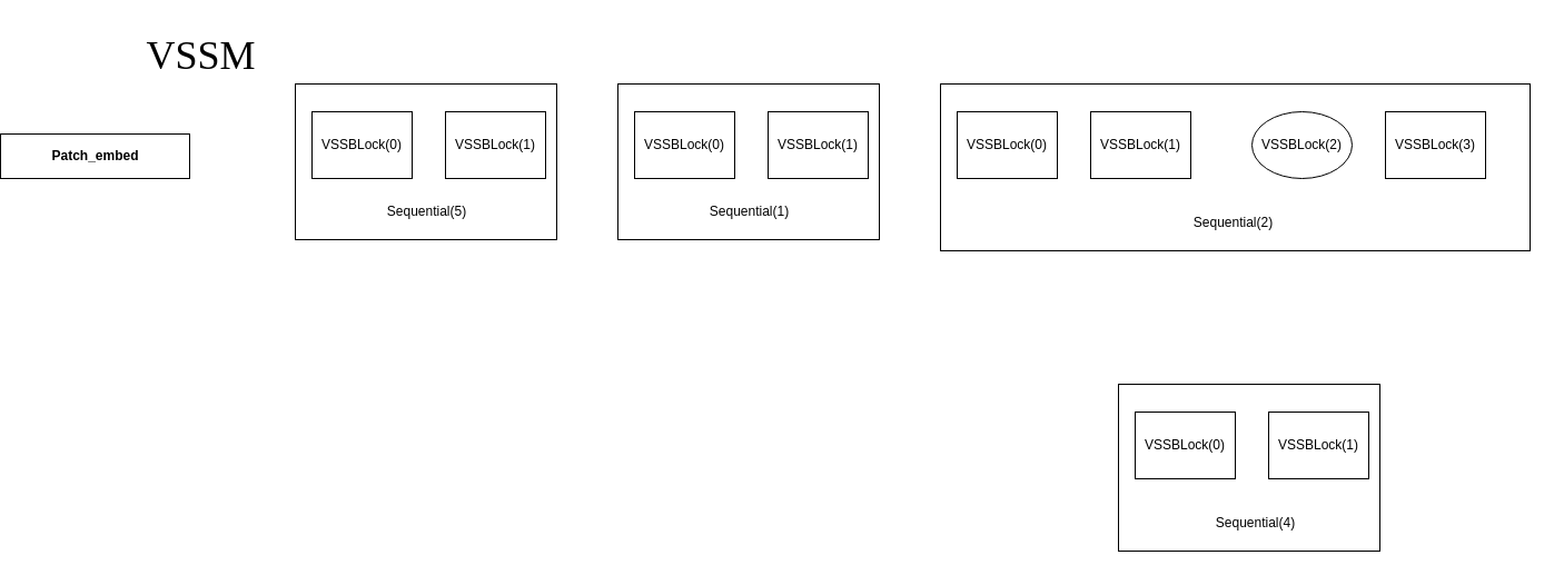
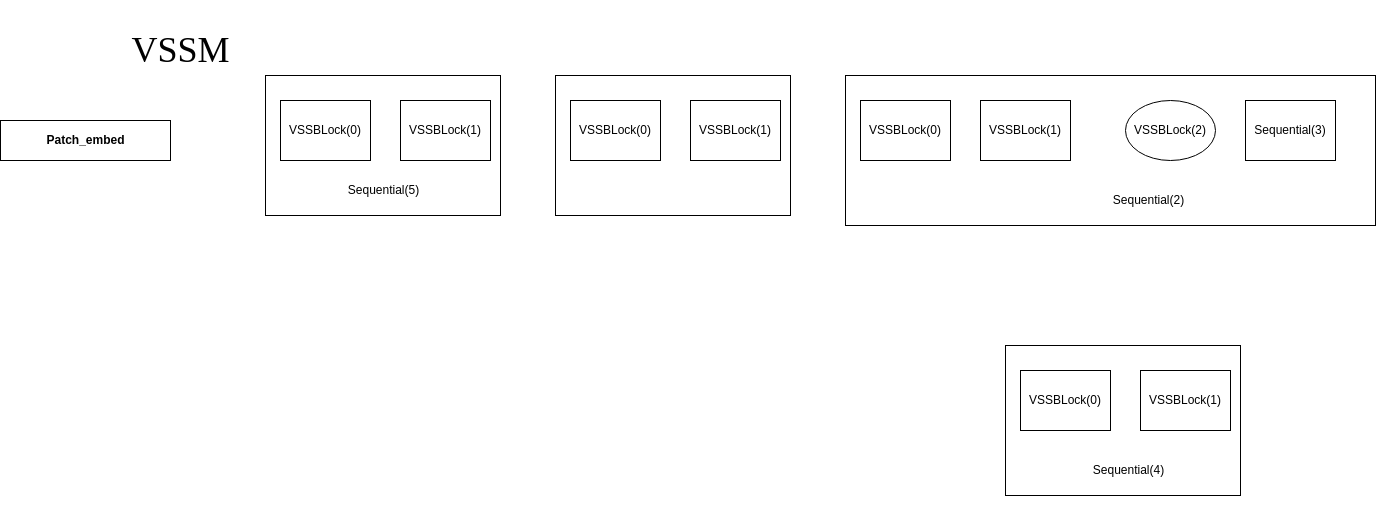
  <mxCell id="0" />
  <mxCell id="1" parent="0" />
  <mxCell id="2" value="" style="rounded=0;whiteSpace=wrap;html=1;" vertex="1" parent="1"><mxGeometry x="250" y="75" width="235" height="140" as="geometry" /></mxCell>
  <mxCell id="3" value="" style="rounded=0;whiteSpace=wrap;html=1;rotation=90;" vertex="1" parent="1"><mxGeometry x="50" y="55" width="40" height="170" as="geometry" /></mxCell>
  <mxCell id="4" value="&lt;b&gt;Patch_embed&lt;/b&gt;" style="text;html=1;align=center;verticalAlign=middle;resizable=0;points=[];autosize=1;strokeColor=none;fillColor=none;rotation=0;" vertex="1" parent="1"><mxGeometry x="20" y="125" width="100" height="30" as="geometry" /></mxCell>
  <mxCell id="5" value="VSSBLock(0)" style="rounded=0;whiteSpace=wrap;html=1;" vertex="1" parent="1"><mxGeometry x="265" y="100" width="90" height="60" as="geometry" /></mxCell>
  <mxCell id="6" value="VSSBLock(1)" style="rounded=0;whiteSpace=wrap;html=1;" vertex="1" parent="1"><mxGeometry x="385" y="100" width="90" height="60" as="geometry" /></mxCell>
  <mxCell id="7" value="&lt;font style=&quot;font-size: 36px;&quot; face=&quot;Times New Roman&quot;&gt;VSSM&lt;/font&gt;" style="text;html=1;align=center;verticalAlign=middle;resizable=0;points=[];autosize=1;strokeColor=none;fillColor=none;" vertex="1" parent="1"><mxGeometry x="105" y="20" width="120" height="60" as="geometry" /></mxCell>
  <mxCell id="8" value="Sequential(5)" style="text;html=1;align=center;verticalAlign=middle;resizable=0;points=[];autosize=1;strokeColor=none;fillColor=none;" vertex="1" parent="1"><mxGeometry x="322.5" y="175" width="90" height="30" as="geometry" /></mxCell>
  <mxCell id="9" value="" style="rounded=0;whiteSpace=wrap;html=1;" vertex="1" parent="1"><mxGeometry x="540" y="75" width="235" height="140" as="geometry" /></mxCell>
  <mxCell id="10" value="VSSBLock(0)" style="rounded=0;whiteSpace=wrap;html=1;" vertex="1" parent="1"><mxGeometry x="555" y="100" width="90" height="60" as="geometry" /></mxCell>
  <mxCell id="11" value="VSSBLock(1)" style="rounded=0;whiteSpace=wrap;html=1;" vertex="1" parent="1"><mxGeometry x="675" y="100" width="90" height="60" as="geometry" /></mxCell>
- <mxCell id="12" value="Sequential(1)" style="text;html=1;align=center;verticalAlign=middle;resizable=0;points=[];autosize=1;strokeColor=none;fillColor=none;" vertex="1" parent="1"><mxGeometry x="612.5" y="175" width="90" height="30" as="geometry" /></mxCell>
  <mxCell id="13" value="" style="rounded=0;whiteSpace=wrap;html=1;" vertex="1" parent="1"><mxGeometry x="830" y="75" width="530" height="150" as="geometry" /></mxCell>
  <mxCell id="14" value="VSSBLock(0)" style="rounded=0;whiteSpace=wrap;html=1;" vertex="1" parent="1"><mxGeometry x="845" y="100" width="90" height="60" as="geometry" /></mxCell>
  <mxCell id="15" value="VSSBLock(1)" style="rounded=0;whiteSpace=wrap;html=1;" vertex="1" parent="1"><mxGeometry x="965" y="100" width="90" height="60" as="geometry" /></mxCell>
- <mxCell id="16" value="Sequential(2)" style="text;html=1;align=center;verticalAlign=middle;resizable=0;points=[];autosize=1;strokeColor=none;fillColor=none;" vertex="1" parent="1"><mxGeometry x="1047.5" y="185" width="90" height="30" as="geometry" /></mxCell>
+ <mxCell id="16" value="Sequential(2)" style="text;html=1;align=center;verticalAlign=middle;resizable=0;points=[];autosize=1;strokeColor=none;fillColor=none;" vertex="1" parent="1"><mxGeometry x="1087.5" y="185" width="90" height="30" as="geometry" /></mxCell>
  <mxCell id="17" value="VSSBLock(2)" style="ellipse;whiteSpace=wrap;html=1;" vertex="1" parent="1"><mxGeometry x="1110" y="100" width="90" height="60" as="geometry" /></mxCell>
- <mxCell id="18" value="VSSBLock(3)" style="rounded=0;whiteSpace=wrap;html=1;" vertex="1" parent="1"><mxGeometry x="1230" y="100" width="90" height="60" as="geometry" /></mxCell>
+ <mxCell id="18" value="Sequential(3)" style="rounded=0;whiteSpace=wrap;html=1;" vertex="1" parent="1"><mxGeometry x="1230" y="100" width="90" height="60" as="geometry" /></mxCell>
  <mxCell id="19" value="" style="rounded=0;whiteSpace=wrap;html=1;" vertex="1" parent="1"><mxGeometry x="990" y="345" width="235" height="150" as="geometry" /></mxCell>
  <mxCell id="20" value="VSSBLock(0)" style="rounded=0;whiteSpace=wrap;html=1;" vertex="1" parent="1"><mxGeometry x="1005" y="370" width="90" height="60" as="geometry" /></mxCell>
  <mxCell id="21" value="VSSBLock(1)" style="rounded=0;whiteSpace=wrap;html=1;" vertex="1" parent="1"><mxGeometry x="1125" y="370" width="90" height="60" as="geometry" /></mxCell>
  <mxCell id="22" value="Sequential(4)" style="text;html=1;align=center;verticalAlign=middle;resizable=0;points=[];autosize=1;strokeColor=none;fillColor=none;" vertex="1" parent="1"><mxGeometry x="1067.5" y="455" width="90" height="30" as="geometry" /></mxCell>
